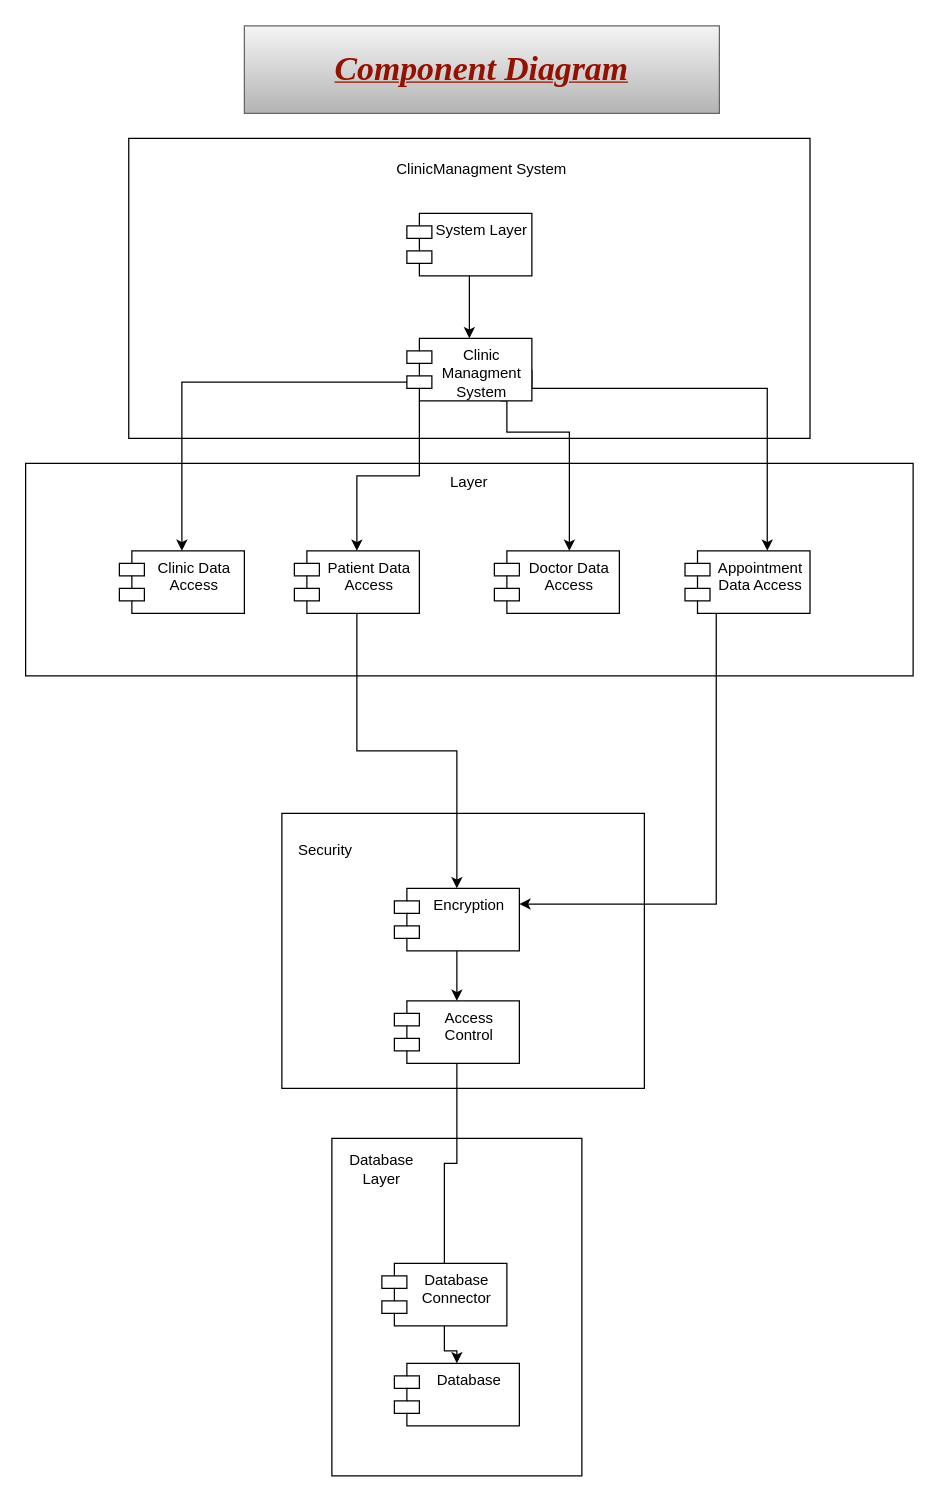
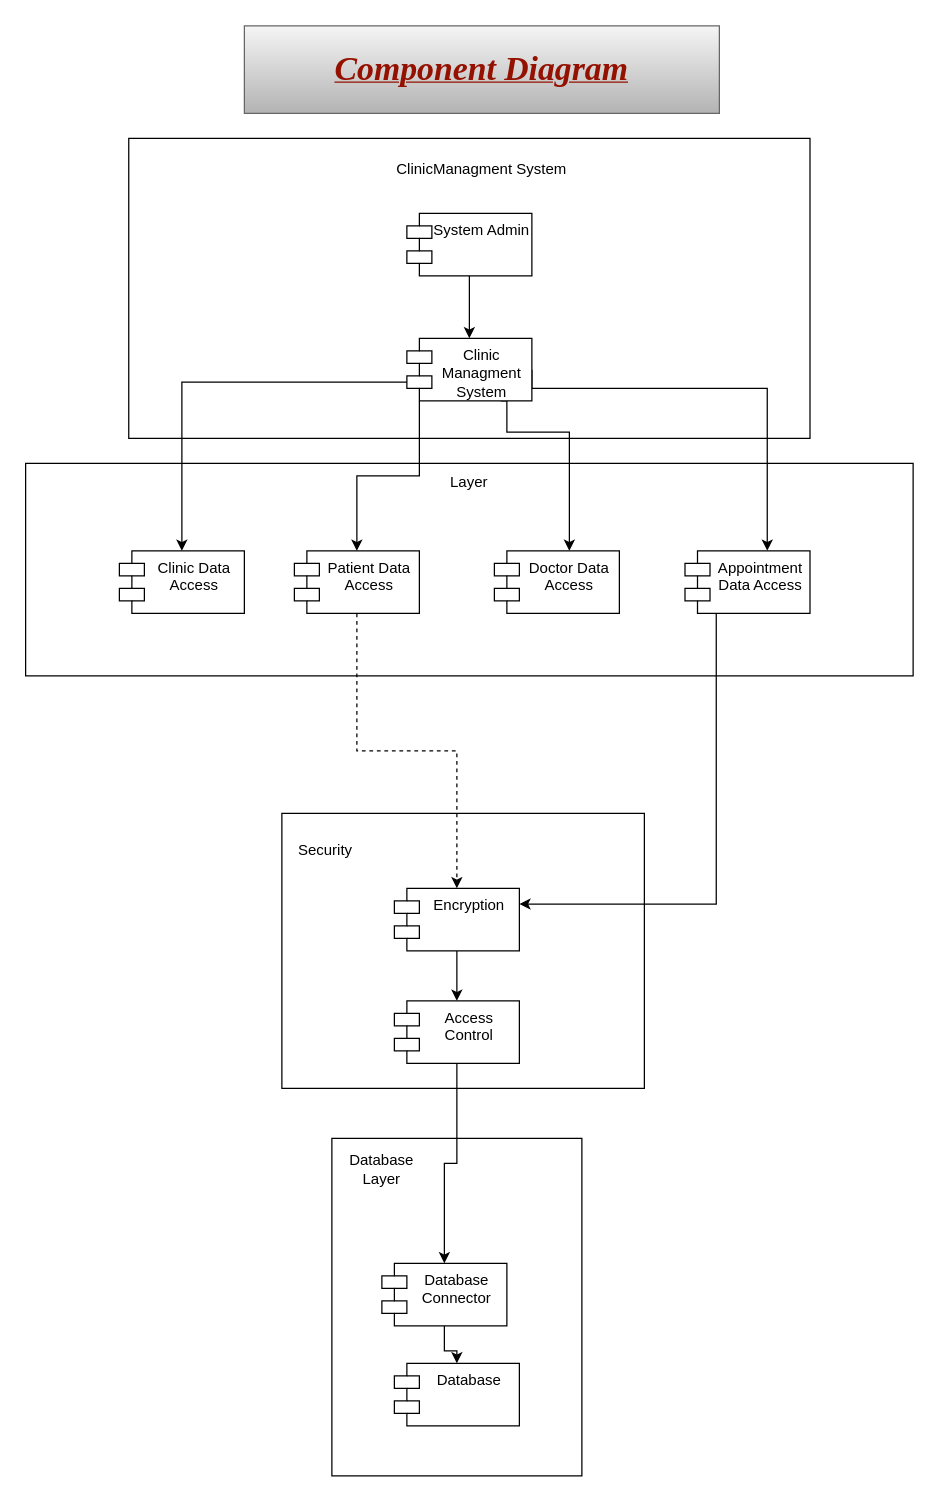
  <mxCell id="0" />
  <mxCell id="1" parent="0" />
- <mxCell id="2" style="edgeStyle=orthogonalEdgeStyle;rounded=0;orthogonalLoop=1;jettySize=auto;html=1;exitX=0.5;exitY=1;exitDx=0;exitDy=0;entryX=0.5;entryY=0;entryDx=0;entryDy=0;" edge="1" parent="1" source="3" target="17"><mxGeometry relative="1" as="geometry" /></mxCell>
+ <mxCell id="2" style="edgeStyle=orthogonalEdgeStyle;rounded=0;orthogonalLoop=1;jettySize=auto;html=1;exitX=0.5;exitY=1;exitDx=0;exitDy=0;entryX=0.5;entryY=0;entryDx=0;entryDy=0;dashed=1;" edge="1" parent="1" source="3" target="17"><mxGeometry relative="1" as="geometry" /></mxCell>
  <mxCell id="3" value="Patient Data Access" style="shape=module;align=left;spacingLeft=20;align=center;verticalAlign=top;whiteSpace=wrap;html=1;" vertex="1" parent="1"><mxGeometry x="235" y="440" width="100" height="50" as="geometry" /></mxCell>
  <mxCell id="4" value="Clinic Data Access" style="shape=module;align=left;spacingLeft=20;align=center;verticalAlign=top;whiteSpace=wrap;html=1;" vertex="1" parent="1"><mxGeometry x="95" y="440" width="100" height="50" as="geometry" /></mxCell>
  <mxCell id="5" value="" style="edgeStyle=orthogonalEdgeStyle;rounded=0;orthogonalLoop=1;jettySize=auto;html=1;" edge="1" parent="1" source="6" target="10"><mxGeometry relative="1" as="geometry" /></mxCell>
- <mxCell id="6" value="System Layer" style="shape=module;align=left;spacingLeft=20;align=center;verticalAlign=top;whiteSpace=wrap;html=1;" vertex="1" parent="1"><mxGeometry x="325" y="170" width="100" height="50" as="geometry" /></mxCell>
+ <mxCell id="6" value="System Admin" style="shape=module;align=left;spacingLeft=20;align=center;verticalAlign=top;whiteSpace=wrap;html=1;" vertex="1" parent="1"><mxGeometry x="325" y="170" width="100" height="50" as="geometry" /></mxCell>
  <mxCell id="7" style="edgeStyle=orthogonalEdgeStyle;rounded=0;orthogonalLoop=1;jettySize=auto;html=1;exitX=0;exitY=1;exitDx=10;exitDy=0;exitPerimeter=0;" edge="1" parent="1" source="10" target="3"><mxGeometry relative="1" as="geometry" /></mxCell>
  <mxCell id="8" style="edgeStyle=orthogonalEdgeStyle;rounded=0;orthogonalLoop=1;jettySize=auto;html=1;exitX=0.75;exitY=1;exitDx=0;exitDy=0;" edge="1" parent="1" source="10" target="13"><mxGeometry relative="1" as="geometry"><Array as="points"><mxPoint x="405" y="320" /><mxPoint x="405" y="345" /><mxPoint x="455" y="345" /></Array></mxGeometry></mxCell>
  <mxCell id="9" style="edgeStyle=orthogonalEdgeStyle;rounded=0;orthogonalLoop=1;jettySize=auto;html=1;exitX=1;exitY=0.5;exitDx=0;exitDy=0;entryX=0.658;entryY=-0.003;entryDx=0;entryDy=0;entryPerimeter=0;" edge="1" parent="1" source="10" target="15"><mxGeometry relative="1" as="geometry"><Array as="points"><mxPoint x="425" y="310" /><mxPoint x="613" y="310" /></Array></mxGeometry></mxCell>
  <mxCell id="10" value="Clinic Managment System" style="shape=module;align=left;spacingLeft=20;align=center;verticalAlign=top;whiteSpace=wrap;html=1;" vertex="1" parent="1"><mxGeometry x="325" y="270" width="100" height="50" as="geometry" /></mxCell>
  <mxCell id="11" value="&lt;p style=&quot;line-height: 120%;&quot;&gt;&lt;br&gt;&lt;/p&gt;" style="rounded=0;whiteSpace=wrap;html=1;fillColor=none;" vertex="1" parent="1"><mxGeometry x="102.5" y="110" width="545" height="240" as="geometry" /></mxCell>
  <mxCell id="12" value="&lt;font color=&quot;#941100&quot; face=&quot;Times New Roman&quot;&gt;&lt;b&gt;&lt;i&gt;&lt;u&gt;&lt;font style=&quot;font-size: 27px;&quot;&gt;Component Diagram &lt;/font&gt;&lt;/u&gt;&lt;/i&gt;&lt;/b&gt;&lt;/font&gt;" style="rounded=0;whiteSpace=wrap;html=1;fillColor=#f5f5f5;gradientColor=#b3b3b3;strokeColor=#666666;" vertex="1" parent="1"><mxGeometry x="195" y="20" width="380" height="70" as="geometry" /></mxCell>
  <mxCell id="13" value="Doctor Data Access" style="shape=module;align=left;spacingLeft=20;align=center;verticalAlign=top;whiteSpace=wrap;html=1;" vertex="1" parent="1"><mxGeometry x="395" y="440" width="100" height="50" as="geometry" /></mxCell>
  <mxCell id="14" style="edgeStyle=orthogonalEdgeStyle;rounded=0;orthogonalLoop=1;jettySize=auto;html=1;exitX=0.25;exitY=1;exitDx=0;exitDy=0;entryX=1;entryY=0.25;entryDx=0;entryDy=0;" edge="1" parent="1" source="15" target="17"><mxGeometry relative="1" as="geometry" /></mxCell>
  <mxCell id="15" value="Appointment Data Access" style="shape=module;align=left;spacingLeft=20;align=center;verticalAlign=top;whiteSpace=wrap;html=1;" vertex="1" parent="1"><mxGeometry x="547.5" y="440" width="100" height="50" as="geometry" /></mxCell>
  <mxCell id="16" value="" style="edgeStyle=orthogonalEdgeStyle;rounded=0;orthogonalLoop=1;jettySize=auto;html=1;" edge="1" parent="1" source="17" target="19"><mxGeometry relative="1" as="geometry" /></mxCell>
  <mxCell id="17" value="Encryption" style="shape=module;align=left;spacingLeft=20;align=center;verticalAlign=top;whiteSpace=wrap;html=1;" vertex="1" parent="1"><mxGeometry x="315" y="710" width="100" height="50" as="geometry" /></mxCell>
- <mxCell id="18" value="" style="edgeStyle=orthogonalEdgeStyle;rounded=0;orthogonalLoop=1;jettySize=auto;html=1;endArrow=none;" edge="1" parent="1" source="19" target="21"><mxGeometry relative="1" as="geometry" /></mxCell>
+ <mxCell id="18" value="" style="edgeStyle=orthogonalEdgeStyle;rounded=0;orthogonalLoop=1;jettySize=auto;html=1;" edge="1" parent="1" source="19" target="21"><mxGeometry relative="1" as="geometry" /></mxCell>
  <mxCell id="19" value="Access Control" style="shape=module;align=left;spacingLeft=20;align=center;verticalAlign=top;whiteSpace=wrap;html=1;" vertex="1" parent="1"><mxGeometry x="315" y="800" width="100" height="50" as="geometry" /></mxCell>
  <mxCell id="20" value="" style="edgeStyle=orthogonalEdgeStyle;rounded=0;orthogonalLoop=1;jettySize=auto;html=1;" edge="1" parent="1" source="21" target="22"><mxGeometry relative="1" as="geometry" /></mxCell>
  <mxCell id="21" value="Database Connector" style="shape=module;align=left;spacingLeft=20;align=center;verticalAlign=top;whiteSpace=wrap;html=1;" vertex="1" parent="1"><mxGeometry x="305" y="1010" width="100" height="50" as="geometry" /></mxCell>
  <mxCell id="22" value="Database" style="shape=module;align=left;spacingLeft=20;align=center;verticalAlign=top;whiteSpace=wrap;html=1;" vertex="1" parent="1"><mxGeometry x="315" y="1090" width="100" height="50" as="geometry" /></mxCell>
  <mxCell id="23" style="edgeStyle=orthogonalEdgeStyle;rounded=0;orthogonalLoop=1;jettySize=auto;html=1;exitX=0;exitY=0;exitDx=0;exitDy=35;exitPerimeter=0;entryX=0.5;entryY=0;entryDx=0;entryDy=0;" edge="1" parent="1" source="10" target="4"><mxGeometry relative="1" as="geometry"><mxPoint x="335" y="320.4" as="sourcePoint" /><mxPoint x="142.2" y="370" as="targetPoint" /></mxGeometry></mxCell>
  <mxCell id="24" value="ClinicManagment System" style="text;html=1;align=center;verticalAlign=middle;whiteSpace=wrap;rounded=0;" vertex="1" parent="1"><mxGeometry x="305" y="120" width="160" height="30" as="geometry" /></mxCell>
  <mxCell id="25" value="Layer" style="text;html=1;align=center;verticalAlign=middle;whiteSpace=wrap;rounded=0;" vertex="1" parent="1"><mxGeometry x="345" y="370" width="60" height="30" as="geometry" /></mxCell>
  <mxCell id="26" value="&lt;p style=&quot;line-height: 120%;&quot;&gt;&lt;br&gt;&lt;/p&gt;" style="rounded=0;whiteSpace=wrap;html=1;fillColor=none;strokeColor=default;" vertex="1" parent="1"><mxGeometry x="20" y="370" width="710" height="170" as="geometry" /></mxCell>
  <mxCell id="27" value="Security" style="text;html=1;align=center;verticalAlign=middle;whiteSpace=wrap;rounded=0;" vertex="1" parent="1"><mxGeometry x="225" y="660" width="70" height="40" as="geometry" /></mxCell>
  <mxCell id="28" value="&lt;p style=&quot;line-height: 120%;&quot;&gt;&lt;br&gt;&lt;/p&gt;" style="rounded=0;whiteSpace=wrap;html=1;fillColor=none;strokeColor=default;" vertex="1" parent="1"><mxGeometry x="225" y="650" width="290" height="220" as="geometry" /></mxCell>
  <mxCell id="29" value="Database Layer" style="text;html=1;align=center;verticalAlign=middle;whiteSpace=wrap;rounded=0;" vertex="1" parent="1"><mxGeometry x="275" y="920" width="60" height="30" as="geometry" /></mxCell>
  <mxCell id="30" value="&lt;p style=&quot;line-height: 120%;&quot;&gt;&lt;br&gt;&lt;/p&gt;" style="rounded=0;whiteSpace=wrap;html=1;fillColor=none;strokeColor=default;" vertex="1" parent="1"><mxGeometry x="265" y="910" width="200" height="270" as="geometry" /></mxCell>
